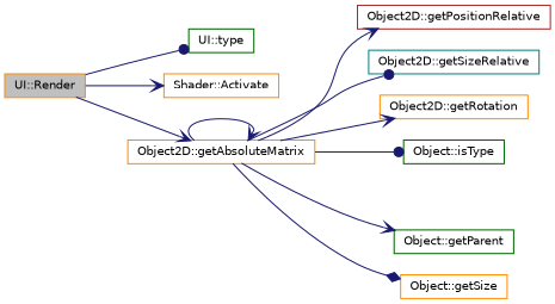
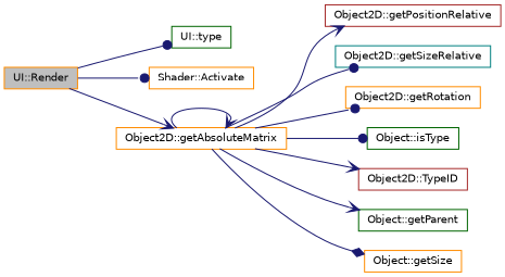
  digraph {
    rankdir=LR
    node [color=darkorange fillcolor=white fontname=Helvetica fontsize=10 shape=record style=filled]
    edge [arrowhead=vee color=midnightblue fontname=Helvetica fontsize=10 labelfontname=Helvetica labelfontsize=10 style=solid]
    n1 [fillcolor=grey75 fontcolor=black height=0.2 label="UI::Render" width=0.4]
    n2 [color=darkgreen height=0.2 label="UI::type" width=0.4]
    n3 [height=0.2 label="Shader::Activate" width=0.4]
    n4 [height=0.2 label="Object2D::getAbsoluteMatrix" width=0.4]
    n5 [color=brown height=0.2 label="Object2D::getPositionRelative" width=0.4]
    n6 [color=teal height=0.2 label="Object2D::getSizeRelative" width=0.4]
    n7 [height=0.2 label="Object2D::getRotation" width=0.4]
    n8 [color=darkgreen height=0.2 label="Object::isType" width=0.4]
+   n9 [color=brown height=0.2 label="Object2D::TypeID" width=0.4]
    n10 [color=darkgreen height=0.2 label="Object::getParent" width=0.4]
    n11 [height=0.2 label="Object::getSize" width=0.4]
    n1 -> n2 [arrowhead=dot]
-   n1 -> n3
+   n1 -> n3 [arrowhead=dot]
    n1 -> n4
    n4 -> n4
    n4 -> n5
    n4 -> n6 [arrowhead=dot]
-   n4 -> n7
+   n4 -> n7 [arrowhead=dot]
    n4 -> n8 [arrowhead=dot]
+   n4 -> n9
    n4 -> n10
    n4 -> n11 [arrowhead=diamond]
  }
